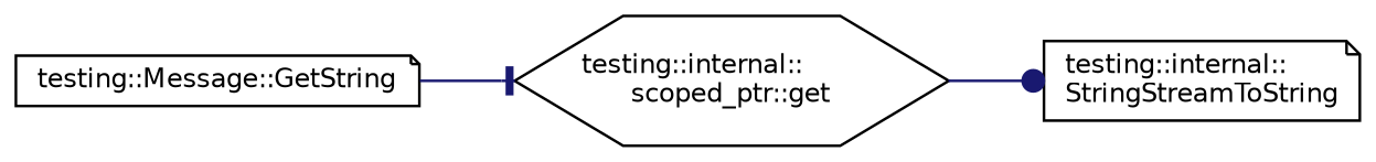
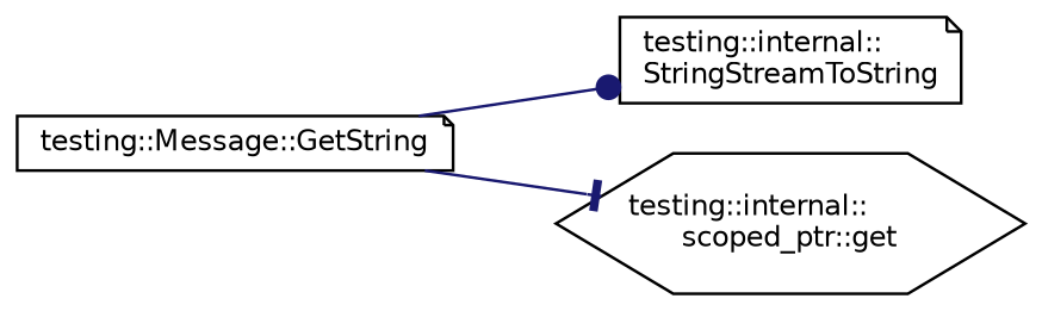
  digraph {
    rankdir=LR
    node [color=black fillcolor=white fontname=Helvetica fontsize=10 shape=note style=filled]
    edge [color=midnightblue fontname=Helvetica fontsize=10 labelfontname=Helvetica labelfontsize=10 style=solid]
    n1 [height=0.2 label="testing::Message::GetString" width=0.4]
    n2 [height=0.2 label="testing::internal::\lStringStreamToString" width=0.4]
    n3 [height=0.2 label="testing::internal::\lscoped_ptr::get" shape=hexagon width=0.4]
-   n3 -> n2 [arrowhead=dot]
+   n1 -> n2 [arrowhead=dot]
    n1 -> n3 [arrowhead=tee]
  }
